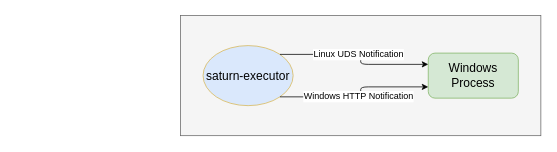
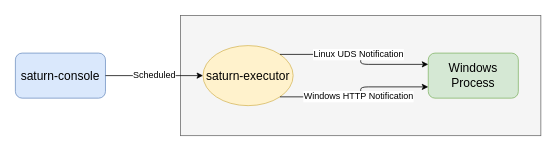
  <mxCell id="0" />
  <mxCell id="1" parent="0" />
+ <mxCell id="2" value="&lt;font style=&quot;font-size: 16px;&quot;&gt;saturn-console&lt;/font&gt;" style="rounded=1;whiteSpace=wrap;html=1;fillColor=#dae8fc;strokeColor=#6c8ebf;" vertex="1" parent="1"><mxGeometry x="20" y="70" width="120" height="60" as="geometry" /></mxCell>
  <mxCell id="3" value="" style="rounded=0;whiteSpace=wrap;html=1;fillColor=#f5f5f5;strokeColor=#666666;fontColor=#333333;" vertex="1" parent="1"><mxGeometry x="240" y="20" width="480" height="160" as="geometry" /></mxCell>
- <mxCell id="4" value="&lt;font style=&quot;font-size: 16px;&quot;&gt;saturn-executor&lt;/font&gt;" style="ellipse;whiteSpace=wrap;html=1;fillColor=#dae8fc;strokeColor=#d6b656;" vertex="1" parent="1"><mxGeometry x="270" y="60" width="120" height="80" as="geometry" /></mxCell>
+ <mxCell id="4" value="&lt;font style=&quot;font-size: 16px;&quot;&gt;saturn-executor&lt;/font&gt;" style="ellipse;whiteSpace=wrap;html=1;fillColor=#fff2cc;strokeColor=#d6b656;" vertex="1" parent="1"><mxGeometry x="270" y="60" width="120" height="80" as="geometry" /></mxCell>
  <mxCell id="5" value="&lt;font style=&quot;font-size: 16px;&quot;&gt;Windows Process&lt;/font&gt;" style="rounded=1;whiteSpace=wrap;html=1;fillColor=#d5e8d4;strokeColor=#82b366;" vertex="1" parent="1"><mxGeometry x="570" y="70" width="120" height="60" as="geometry" /></mxCell>
+ <mxCell id="6" value="&lt;font style=&quot;font-size: 12px;&quot;&gt;Scheduled&lt;/font&gt;" style="endArrow=classic;html=1;exitX=1;exitY=0.5;exitDx=0;exitDy=0;entryX=0;entryY=0.5;entryDx=0;entryDy=0;" edge="1" parent="1" source="2" target="4"><mxGeometry width="50" height="50" relative="1" as="geometry"><mxPoint x="150" y="260" as="sourcePoint" /><mxPoint x="200" y="210" as="targetPoint" /></mxGeometry></mxCell>
  <mxCell id="7" value="&lt;font style=&quot;font-size: 12px;&quot;&gt;Linux UDS&amp;nbsp;Notification&lt;/font&gt;" style="endArrow=classic;html=1;exitX=1;exitY=0;exitDx=0;exitDy=0;entryX=0;entryY=0.25;entryDx=0;entryDy=0;edgeStyle=orthogonalEdgeStyle;" edge="1" parent="1" source="4" target="5"><mxGeometry x="-0.006" width="50" height="50" relative="1" as="geometry"><mxPoint x="410" y="130" as="sourcePoint" /><mxPoint x="460" y="80" as="targetPoint" /><mxPoint as="offset" /></mxGeometry></mxCell>
  <mxCell id="8" value="&lt;font style=&quot;font-size: 12px;&quot;&gt;Windows HTTP&amp;nbsp;Notification&lt;/font&gt;" style="endArrow=classic;html=1;exitX=1;exitY=1;exitDx=0;exitDy=0;entryX=0;entryY=0.75;entryDx=0;entryDy=0;edgeStyle=orthogonalEdgeStyle;" edge="1" parent="1" source="4" target="5"><mxGeometry width="50" height="50" relative="1" as="geometry"><mxPoint x="420" y="170" as="sourcePoint" /><mxPoint x="470" y="120" as="targetPoint" /></mxGeometry></mxCell>
